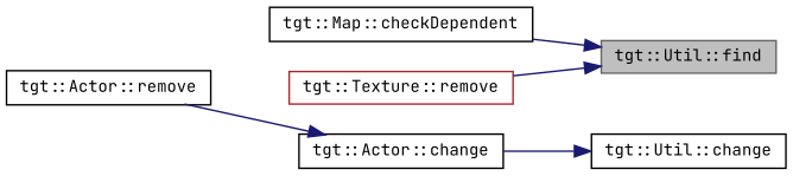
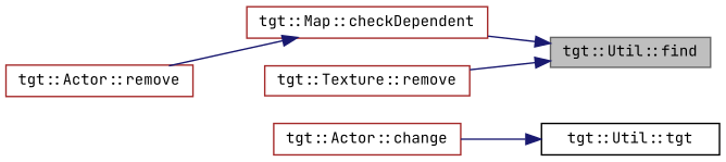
  digraph {
    fontname="JetBrains Mono"
    rankdir=RL
    node [color=brown fillcolor=white fontname="JetBrains Mono" fontsize=10 shape=record style=filled]
    edge [color=midnightblue dir=back fontname="JetBrains Mono" fontsize=10 labelfontname=Helvetica labelfontsize=10 style=solid]
    n1 [color=gray40 fillcolor=grey75 fontcolor=black height=0.2 label="tgt::Util::find" width=0.4]
-   n2 [color=black height=0.2 label="tgt::Map::checkDependent" width=0.4]
+   n2 [height=0.2 label="tgt::Map::checkDependent" width=0.4]
    n3 [height=0.2 label="tgt::Texture::remove" width=0.4]
-   n4 [color=black height=0.2 label="tgt::Util::change" width=0.4]
-   n5 [color=black height=0.2 label="tgt::Actor::change" width=0.4]
-   n6 [color=black height=0.2 label="tgt::Actor::remove" width=0.4]
+   n4 [color=black height=0.2 label="tgt::Util::tgt" width=0.4]
+   n5 [height=0.2 label="tgt::Actor::change" width=0.4]
+   n6 [height=0.2 label="tgt::Actor::remove" width=0.4]
    n1 -> n2
    n1 -> n3
-   n5 -> n6
+   n2 -> n6
    n4 -> n5
  }
